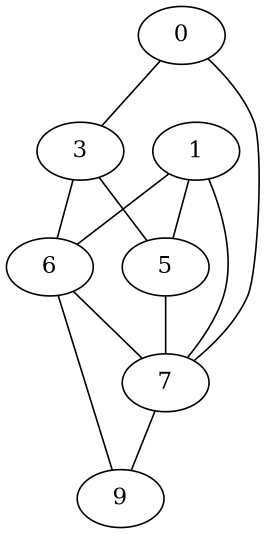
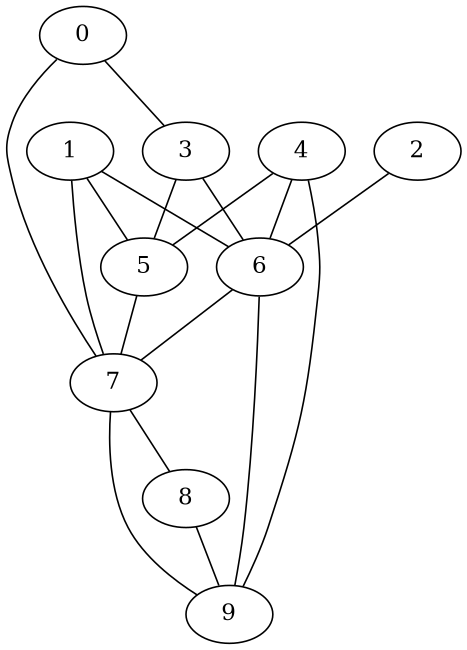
  strict graph {
    0
    7
    3
+   4
    5
    6
    9
+   8
    1
+   2
    0 -- 7
    0 -- 3
    7 -- 9
+   7 -- 8
    3 -- 5
    3 -- 6
+   4 -- 5
+   4 -- 6
+   4 -- 9
    5 -- 7
    6 -- 7
    6 -- 9
+   8 -- 9
    1 -- 7
    1 -- 5
    1 -- 6
+   2 -- 6
  }
